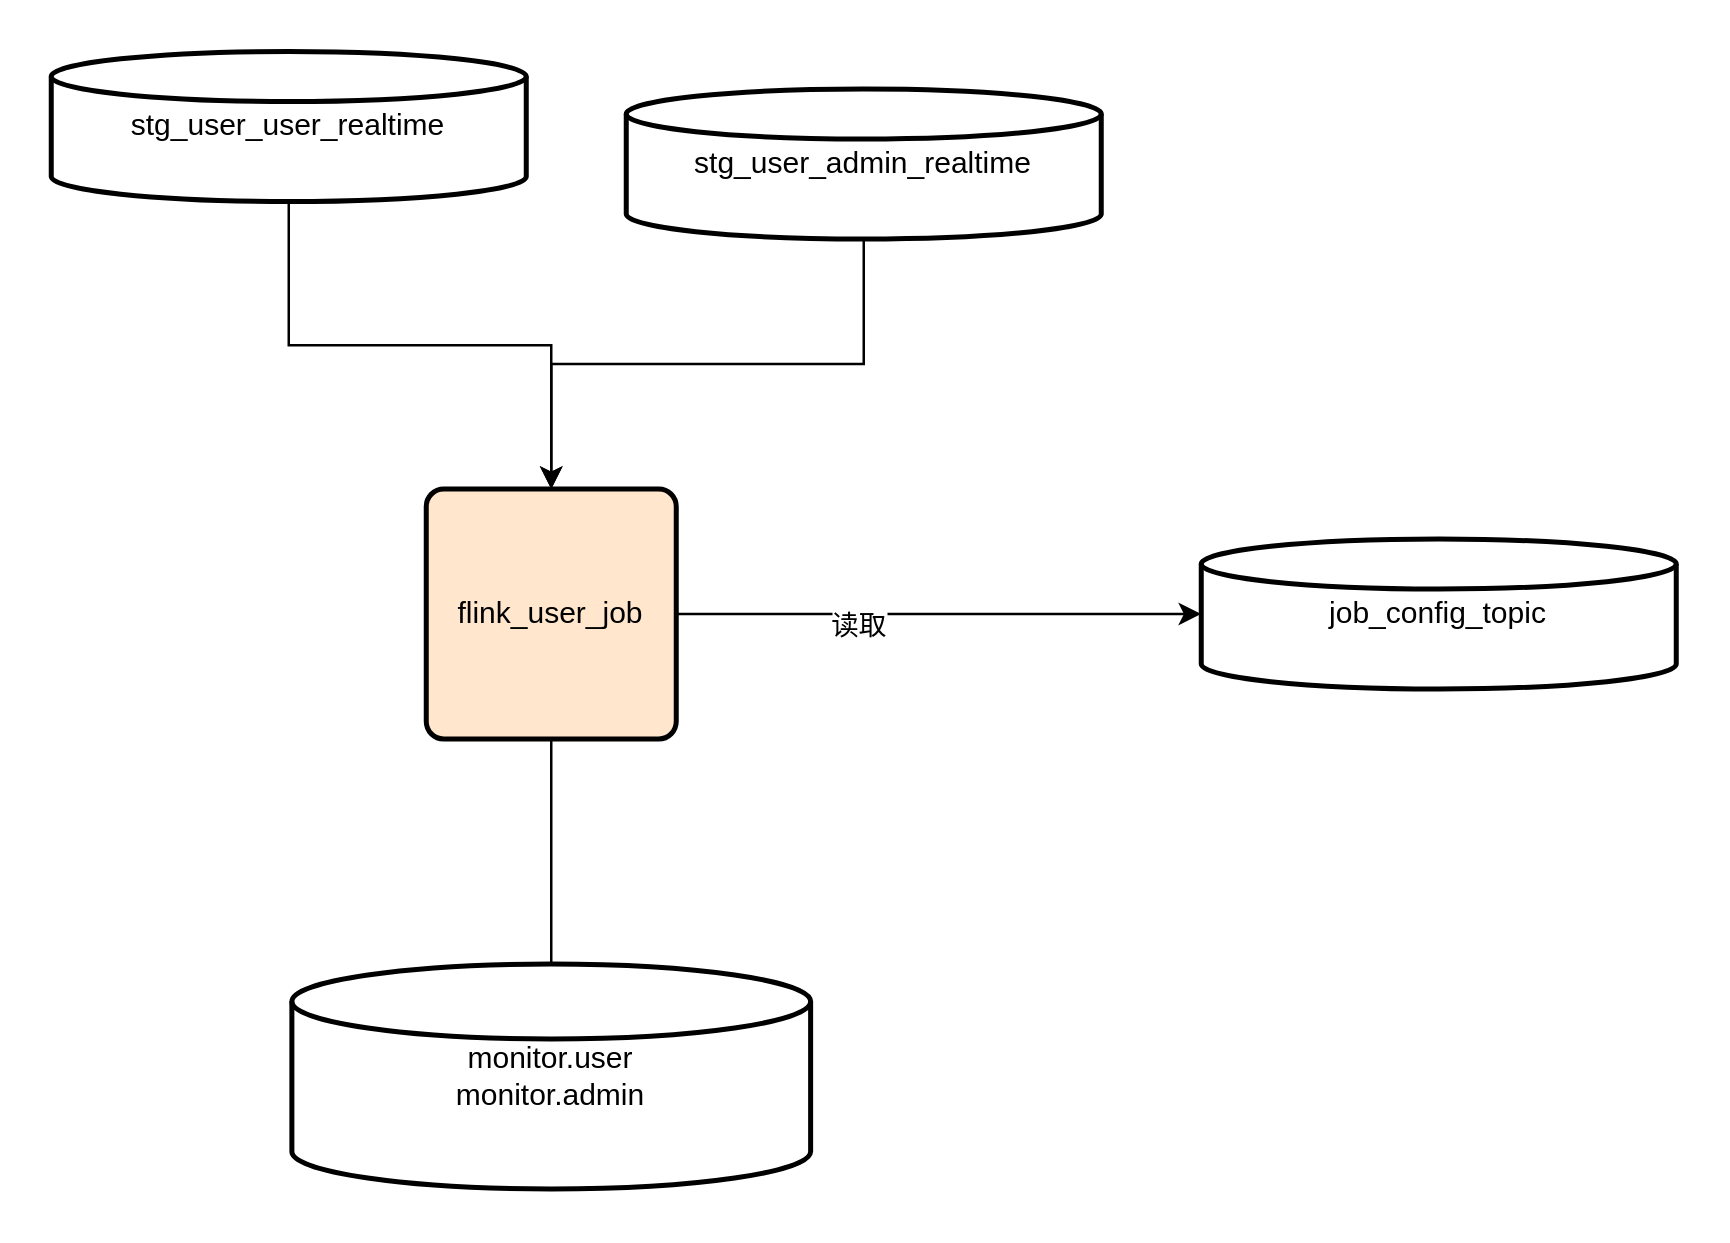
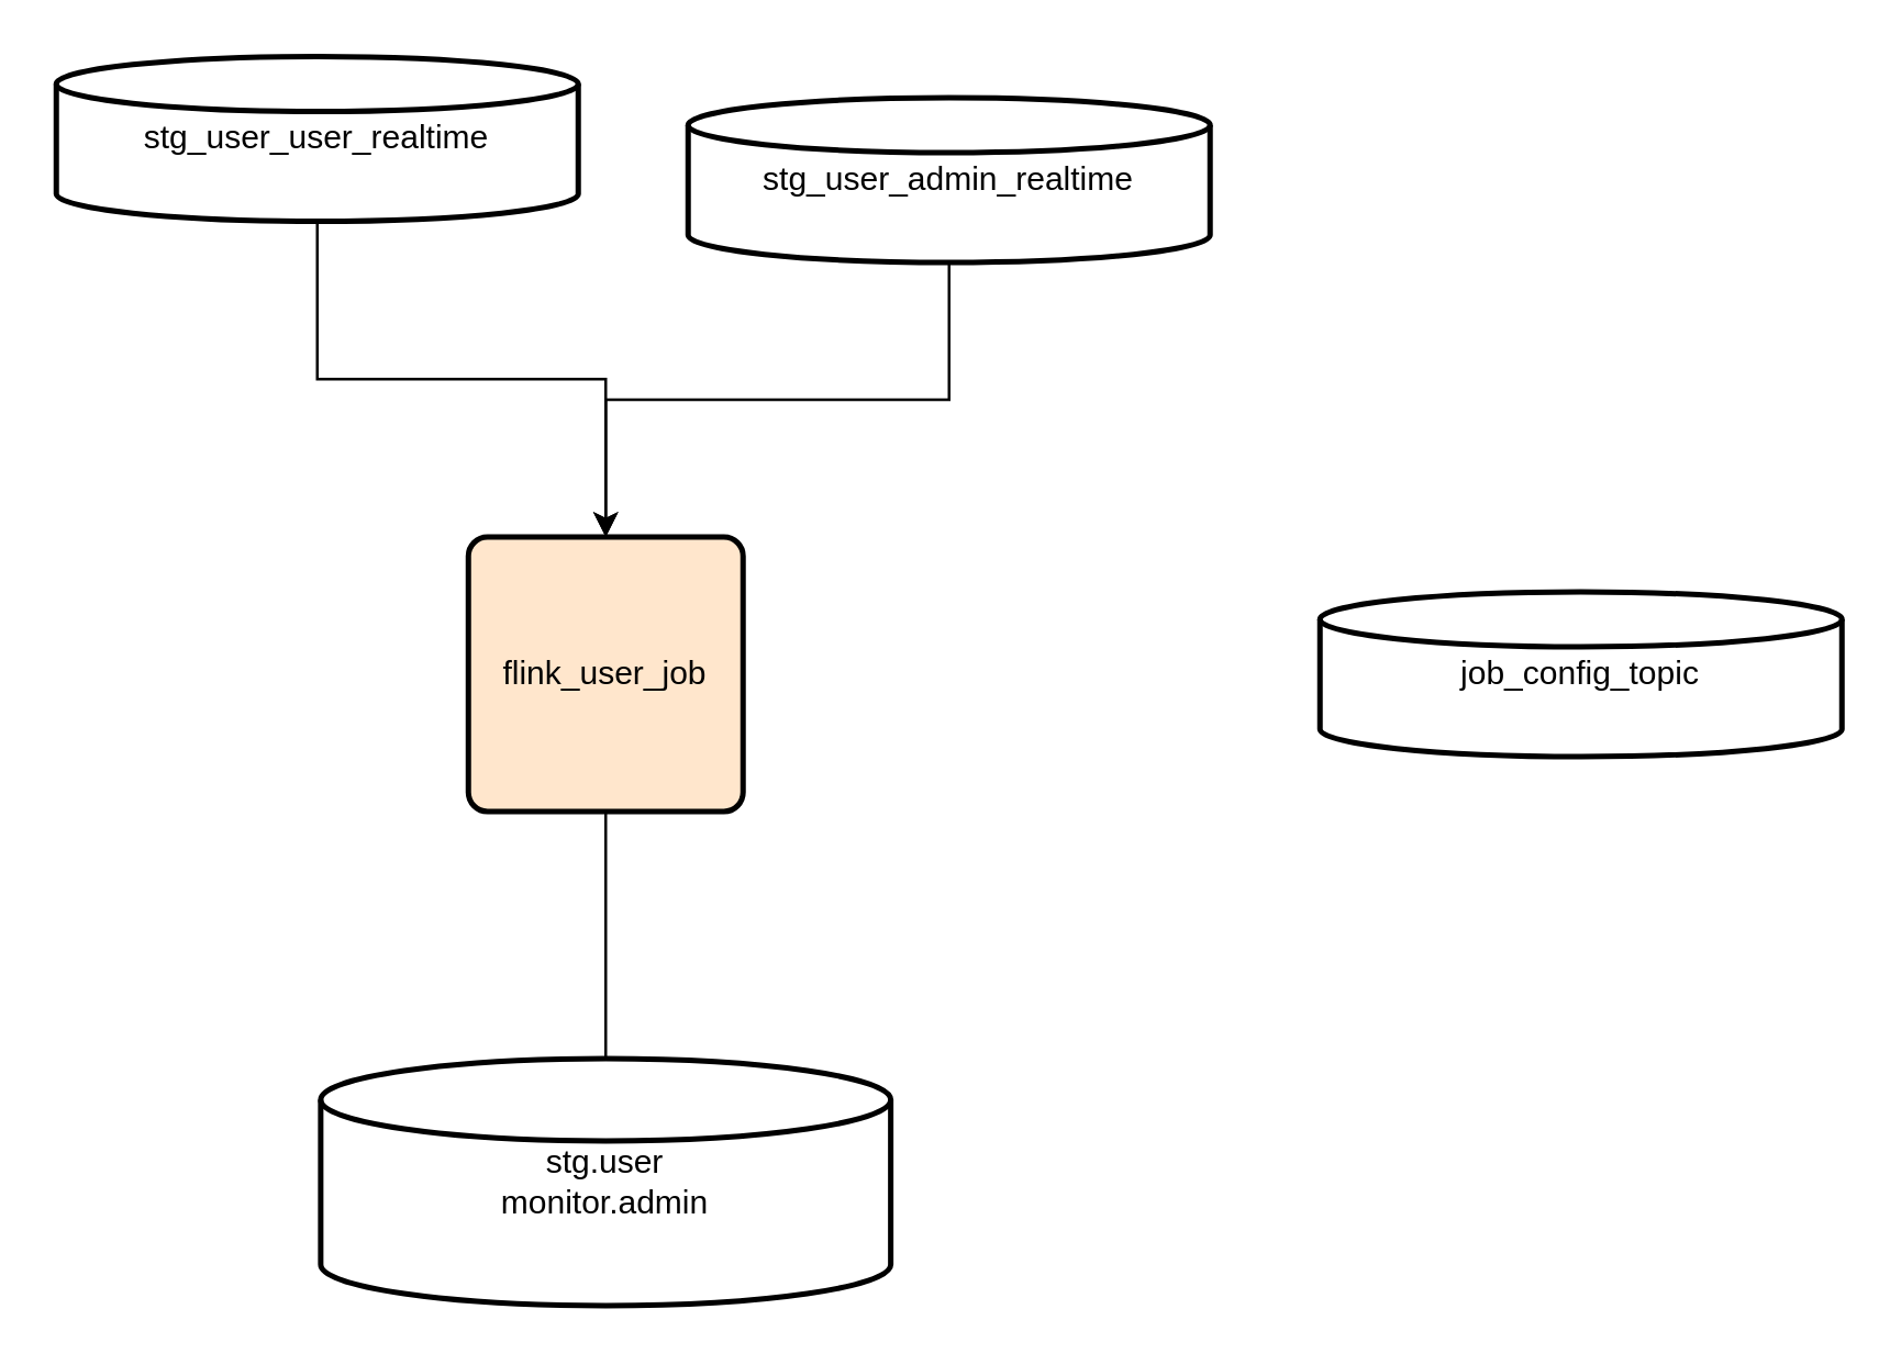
  <mxCell id="0" />
  <mxCell id="1" parent="0" />
  <mxCell id="2" style="edgeStyle=orthogonalEdgeStyle;rounded=0;orthogonalLoop=1;jettySize=auto;html=1;" edge="1" parent="1" source="3" target="9"><mxGeometry relative="1" as="geometry" /></mxCell>
  <mxCell id="3" value="stg_user_user_realtime" style="strokeWidth=2;html=1;shape=mxgraph.flowchart.database;whiteSpace=wrap;" vertex="1" parent="1"><mxGeometry x="20" y="20" width="190" height="60" as="geometry" /></mxCell>
  <mxCell id="4" style="edgeStyle=orthogonalEdgeStyle;rounded=0;orthogonalLoop=1;jettySize=auto;html=1;entryX=0.5;entryY=0;entryDx=0;entryDy=0;" edge="1" parent="1" source="5" target="9"><mxGeometry relative="1" as="geometry" /></mxCell>
  <mxCell id="5" value="stg_user_admin_realtime" style="strokeWidth=2;html=1;shape=mxgraph.flowchart.database;whiteSpace=wrap;" vertex="1" parent="1"><mxGeometry x="250" y="35" width="190" height="60" as="geometry" /></mxCell>
- <mxCell id="6" style="edgeStyle=orthogonalEdgeStyle;rounded=0;orthogonalLoop=1;jettySize=auto;html=1;" edge="1" parent="1" source="9" target="10"><mxGeometry relative="1" as="geometry" /></mxCell>
- <mxCell id="7" value="读取" style="edgeLabel;html=1;align=center;verticalAlign=middle;resizable=0;points=[];" vertex="1" connectable="0" parent="6"><mxGeometry x="-0.319" y="-3" relative="1" as="geometry"><mxPoint y="1" as="offset" /></mxGeometry></mxCell>
  <mxCell id="8" style="edgeStyle=orthogonalEdgeStyle;rounded=0;orthogonalLoop=1;jettySize=auto;html=1;entryX=0.5;entryY=0.283;entryDx=0;entryDy=0;entryPerimeter=0;" edge="1" parent="1" source="9" target="11"><mxGeometry relative="1" as="geometry" /></mxCell>
  <mxCell id="9" value="flink_user_job" style="rounded=1;whiteSpace=wrap;html=1;absoluteArcSize=1;arcSize=14;strokeWidth=2;fillColor=#ffe6cc;" vertex="1" parent="1"><mxGeometry x="170" y="195" width="100" height="100" as="geometry" /></mxCell>
  <mxCell id="10" value="job_config_topic" style="strokeWidth=2;html=1;shape=mxgraph.flowchart.database;whiteSpace=wrap;" vertex="1" parent="1"><mxGeometry x="480" y="215" width="190" height="60" as="geometry" /></mxCell>
- <mxCell id="11" value="monitor.user&lt;br&gt;monitor.admin" style="strokeWidth=2;html=1;shape=mxgraph.flowchart.database;whiteSpace=wrap;" vertex="1" parent="1"><mxGeometry x="116.25" y="385" width="207.5" height="90" as="geometry" /></mxCell>
+ <mxCell id="11" value="stg.user&lt;br&gt;monitor.admin" style="strokeWidth=2;html=1;shape=mxgraph.flowchart.database;whiteSpace=wrap;" vertex="1" parent="1"><mxGeometry x="116.25" y="385" width="207.5" height="90" as="geometry" /></mxCell>
